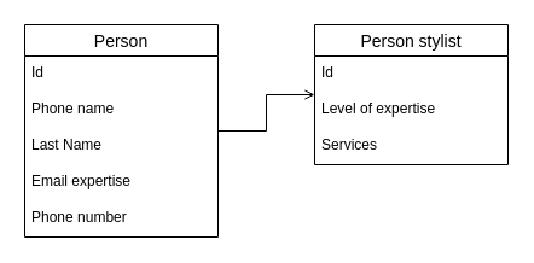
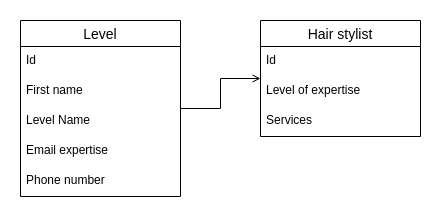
  <mxCell id="0" />
  <mxCell id="1" parent="0" />
  <mxCell id="2" value="" style="edgeStyle=orthogonalEdgeStyle;rounded=0;orthogonalLoop=1;jettySize=auto;html=1;endArrow=open;" edge="1" parent="1" source="3" target="9"><mxGeometry relative="1" as="geometry" /></mxCell>
- <mxCell id="3" value="Person" style="swimlane;fontStyle=0;childLayout=stackLayout;horizontal=1;startSize=26;horizontalStack=0;resizeParent=1;resizeParentMax=0;resizeLast=0;collapsible=1;marginBottom=0;align=center;fontSize=14;" vertex="1" parent="1"><mxGeometry x="20" y="20" width="160" height="176" as="geometry" /></mxCell>
+ <mxCell id="3" value="Level" style="swimlane;fontStyle=0;childLayout=stackLayout;horizontal=1;startSize=26;horizontalStack=0;resizeParent=1;resizeParentMax=0;resizeLast=0;collapsible=1;marginBottom=0;align=center;fontSize=14;" vertex="1" parent="1"><mxGeometry x="20" y="20" width="160" height="176" as="geometry" /></mxCell>
  <mxCell id="4" value="Id" style="text;strokeColor=none;fillColor=none;spacingLeft=4;spacingRight=4;overflow=hidden;rotatable=0;points=[[0,0.5],[1,0.5]];portConstraint=eastwest;fontSize=12;whiteSpace=wrap;html=1;" vertex="1" parent="3"><mxGeometry y="26" width="160" height="30" as="geometry" /></mxCell>
- <mxCell id="5" value="Phone name" style="text;strokeColor=none;fillColor=none;spacingLeft=4;spacingRight=4;overflow=hidden;rotatable=0;points=[[0,0.5],[1,0.5]];portConstraint=eastwest;fontSize=12;whiteSpace=wrap;html=1;" vertex="1" parent="3"><mxGeometry y="56" width="160" height="30" as="geometry" /></mxCell>
- <mxCell id="6" value="Last Name" style="text;strokeColor=none;fillColor=none;spacingLeft=4;spacingRight=4;overflow=hidden;rotatable=0;points=[[0,0.5],[1,0.5]];portConstraint=eastwest;fontSize=12;whiteSpace=wrap;html=1;" vertex="1" parent="3"><mxGeometry y="86" width="160" height="30" as="geometry" /></mxCell>
+ <mxCell id="5" value="First name" style="text;strokeColor=none;fillColor=none;spacingLeft=4;spacingRight=4;overflow=hidden;rotatable=0;points=[[0,0.5],[1,0.5]];portConstraint=eastwest;fontSize=12;whiteSpace=wrap;html=1;" vertex="1" parent="3"><mxGeometry y="56" width="160" height="30" as="geometry" /></mxCell>
+ <mxCell id="6" value="Level Name" style="text;strokeColor=none;fillColor=none;spacingLeft=4;spacingRight=4;overflow=hidden;rotatable=0;points=[[0,0.5],[1,0.5]];portConstraint=eastwest;fontSize=12;whiteSpace=wrap;html=1;" vertex="1" parent="3"><mxGeometry y="86" width="160" height="30" as="geometry" /></mxCell>
  <mxCell id="7" value="Email expertise" style="text;strokeColor=none;fillColor=none;spacingLeft=4;spacingRight=4;overflow=hidden;rotatable=0;points=[[0,0.5],[1,0.5]];portConstraint=eastwest;fontSize=12;whiteSpace=wrap;html=1;" vertex="1" parent="3"><mxGeometry y="116" width="160" height="30" as="geometry" /></mxCell>
  <mxCell id="8" value="Phone number" style="text;strokeColor=none;fillColor=none;spacingLeft=4;spacingRight=4;overflow=hidden;rotatable=0;points=[[0,0.5],[1,0.5]];portConstraint=eastwest;fontSize=12;whiteSpace=wrap;html=1;" vertex="1" parent="3"><mxGeometry y="146" width="160" height="30" as="geometry" /></mxCell>
- <mxCell id="9" value="Person stylist" style="swimlane;fontStyle=0;childLayout=stackLayout;horizontal=1;startSize=26;horizontalStack=0;resizeParent=1;resizeParentMax=0;resizeLast=0;collapsible=1;marginBottom=0;align=center;fontSize=14;" vertex="1" parent="1"><mxGeometry x="260" y="20" width="160" height="116" as="geometry" /></mxCell>
+ <mxCell id="9" value="Hair stylist" style="swimlane;fontStyle=0;childLayout=stackLayout;horizontal=1;startSize=26;horizontalStack=0;resizeParent=1;resizeParentMax=0;resizeLast=0;collapsible=1;marginBottom=0;align=center;fontSize=14;" vertex="1" parent="1"><mxGeometry x="260" y="20" width="160" height="116" as="geometry" /></mxCell>
  <mxCell id="10" value="Id" style="text;strokeColor=none;fillColor=none;spacingLeft=4;spacingRight=4;overflow=hidden;rotatable=0;points=[[0,0.5],[1,0.5]];portConstraint=eastwest;fontSize=12;whiteSpace=wrap;html=1;" vertex="1" parent="9"><mxGeometry y="26" width="160" height="30" as="geometry" /></mxCell>
  <mxCell id="11" value="Level of expertise" style="text;strokeColor=none;fillColor=none;spacingLeft=4;spacingRight=4;overflow=hidden;rotatable=0;points=[[0,0.5],[1,0.5]];portConstraint=eastwest;fontSize=12;whiteSpace=wrap;html=1;" vertex="1" parent="9"><mxGeometry y="56" width="160" height="30" as="geometry" /></mxCell>
  <mxCell id="12" value="Services" style="text;strokeColor=none;fillColor=none;spacingLeft=4;spacingRight=4;overflow=hidden;rotatable=0;points=[[0,0.5],[1,0.5]];portConstraint=eastwest;fontSize=12;whiteSpace=wrap;html=1;" vertex="1" parent="9"><mxGeometry y="86" width="160" height="30" as="geometry" /></mxCell>
